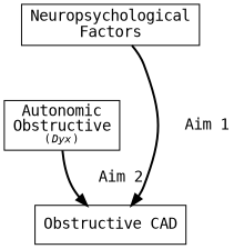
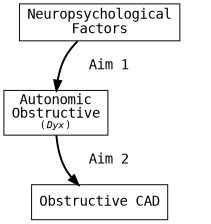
  digraph {
    fontname="DejaVu Sans Mono"
    node [fontname="DejaVu Sans Mono" shape=rectangle]
    edge [dir=forward fontname="DejaVu Sans Mono" penwidth=2]
    n1 [label=<Autonomic<br/>Obstructive<br/><font point-size='10'>(<I>Dyx</I>)</font>>]
    n2 [label=<Obstructive CAD>]
    n3 [label=<Neuropsychological<br/>Factors>]
    n1 -> n2 [label=<   Aim 2>]
-   n3 -> n2 [label=<   Aim 1>]
+   n3 -> n1 [label=<   Aim 1>]
  }
